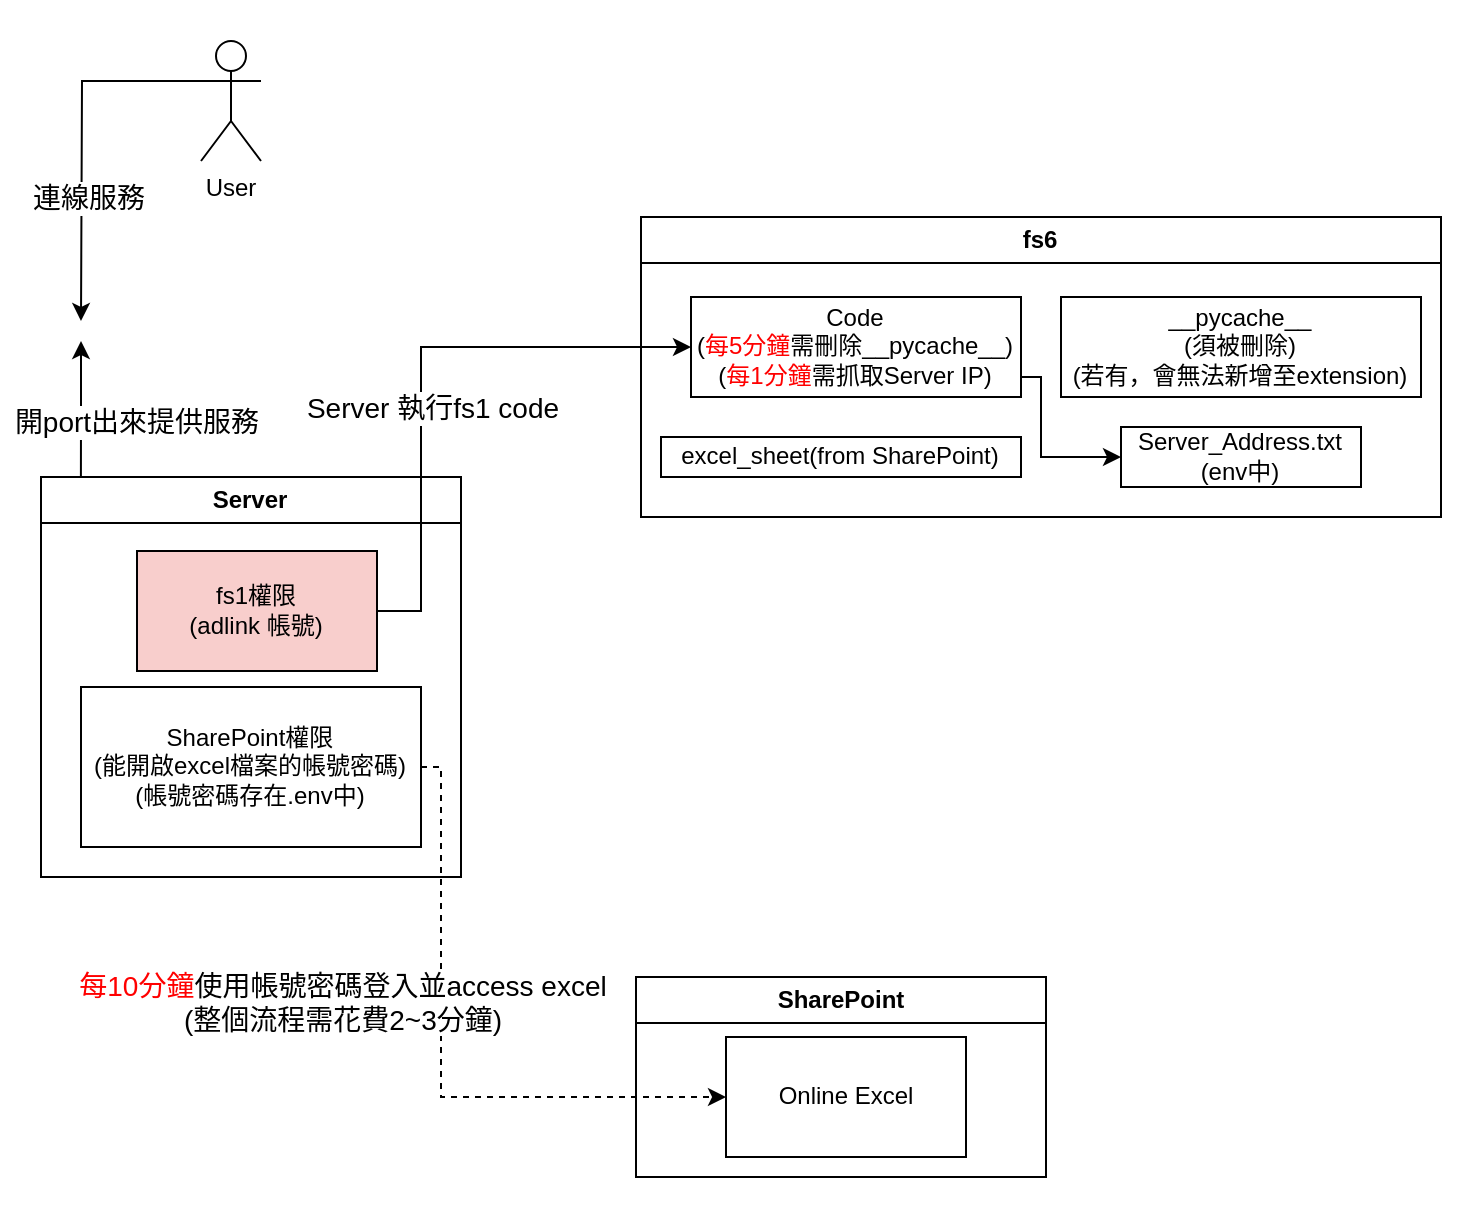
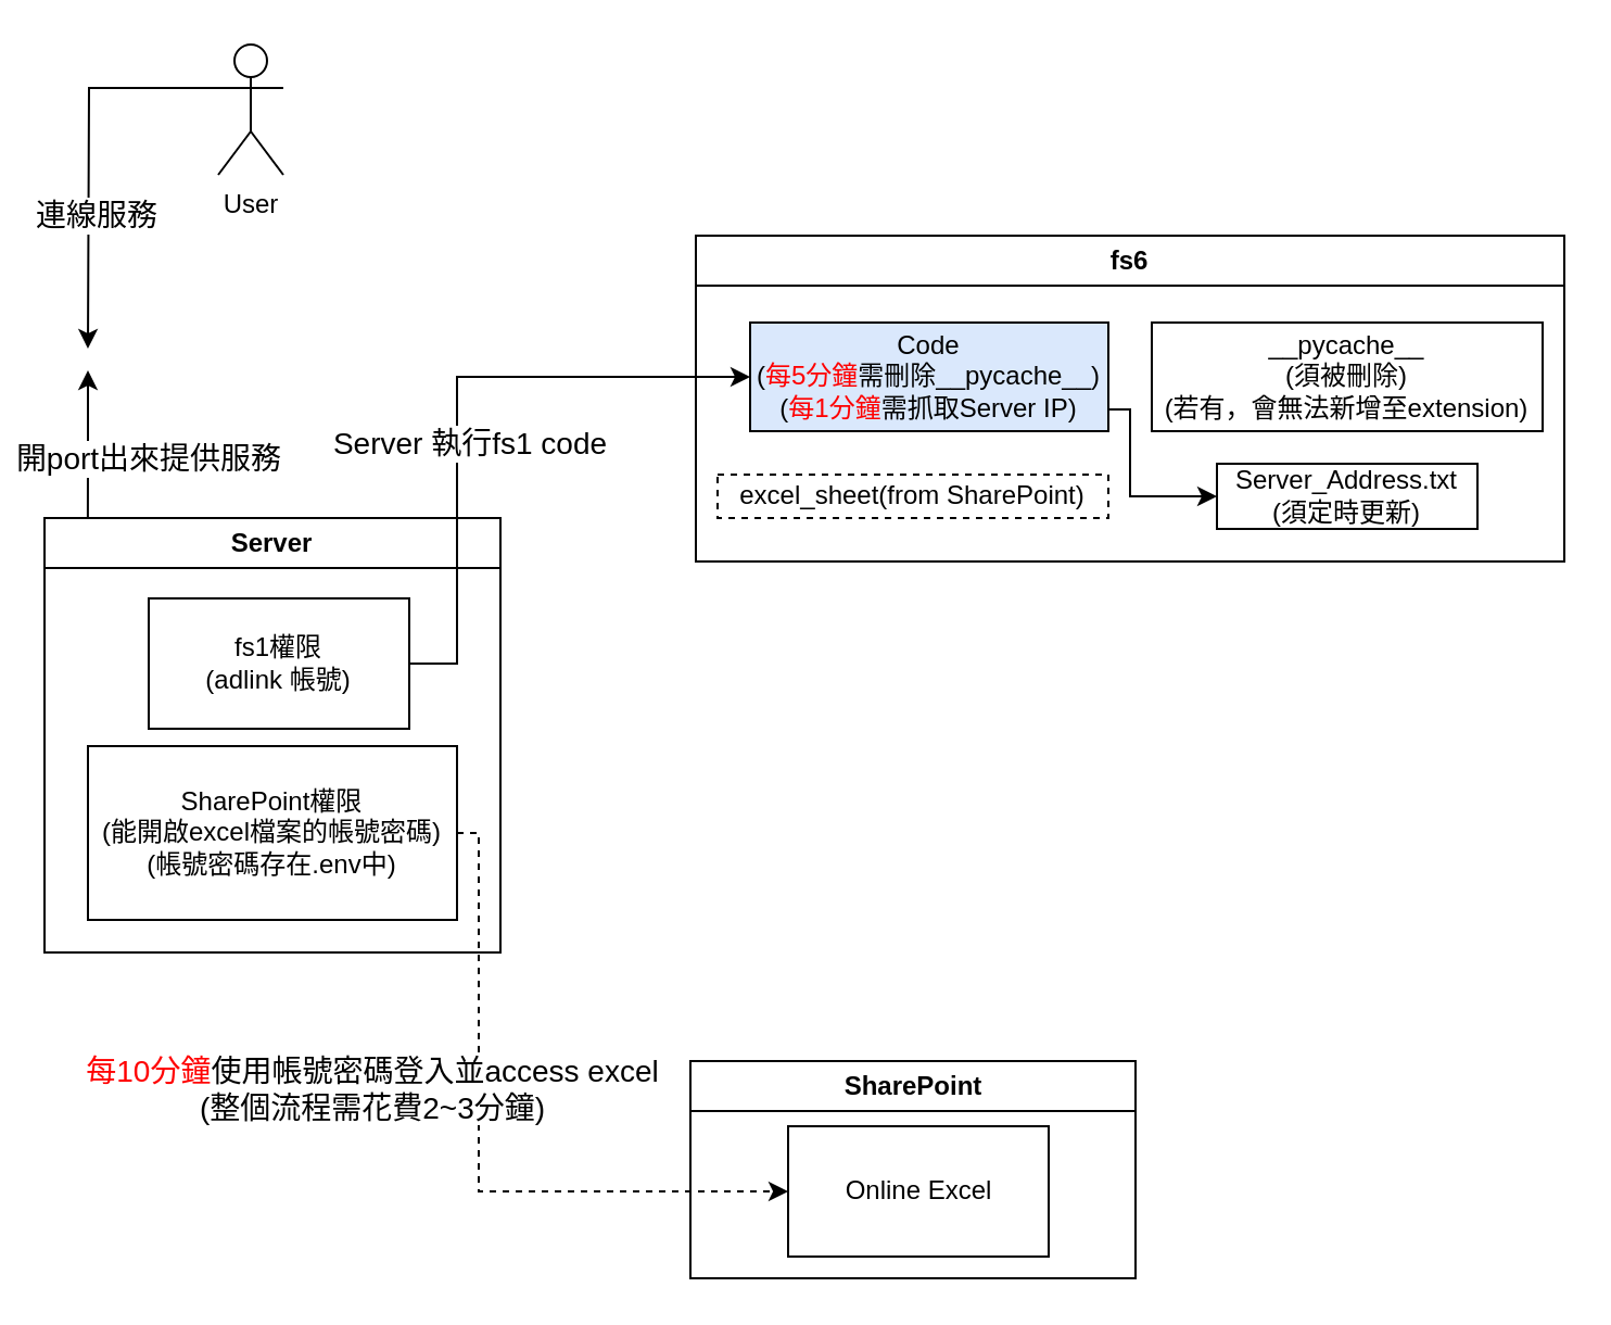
  <mxCell id="0" />
  <mxCell id="1" parent="0" />
  <mxCell id="2" value="fs6" style="swimlane;whiteSpace=wrap;html=1;" vertex="1" parent="1"><mxGeometry x="320" y="108" width="400" height="150" as="geometry" /></mxCell>
  <mxCell id="3" style="edgeStyle=orthogonalEdgeStyle;rounded=0;orthogonalLoop=1;jettySize=auto;html=1;exitX=1;exitY=1;exitDx=0;exitDy=0;entryX=0;entryY=0.5;entryDx=0;entryDy=0;" edge="1" parent="2" source="4" target="6"><mxGeometry relative="1" as="geometry"><Array as="points"><mxPoint x="190" y="80" /><mxPoint x="200" y="80" /><mxPoint x="200" y="120" /></Array></mxGeometry></mxCell>
- <mxCell id="4" value="Code&lt;br&gt;(&lt;font color=&quot;#ff0000&quot;&gt;每5分鐘&lt;/font&gt;需刪除__pycache__)&lt;br&gt;(&lt;font color=&quot;#ff0000&quot;&gt;每1分鐘&lt;/font&gt;需抓取Server IP)" style="whiteSpace=wrap;html=1;" vertex="1" parent="2"><mxGeometry x="25" y="40" width="165" height="50" as="geometry" /></mxCell>
- <mxCell id="5" value="excel_sheet(from SharePoint)" style="whiteSpace=wrap;html=1;" vertex="1" parent="2"><mxGeometry x="10" y="110" width="180" height="20" as="geometry" /></mxCell>
- <mxCell id="6" value="Server_Address.txt&lt;br&gt;(env中)" style="whiteSpace=wrap;html=1;" vertex="1" parent="2"><mxGeometry x="240" y="105" width="120" height="30" as="geometry" /></mxCell>
+ <mxCell id="4" value="Code&lt;br&gt;(&lt;font color=&quot;#ff0000&quot;&gt;每5分鐘&lt;/font&gt;需刪除__pycache__)&lt;br&gt;(&lt;font color=&quot;#ff0000&quot;&gt;每1分鐘&lt;/font&gt;需抓取Server IP)" style="whiteSpace=wrap;html=1;fillColor=#dae8fc;" vertex="1" parent="2"><mxGeometry x="25" y="40" width="165" height="50" as="geometry" /></mxCell>
+ <mxCell id="5" value="excel_sheet(from SharePoint)" style="whiteSpace=wrap;html=1;dashed=1;" vertex="1" parent="2"><mxGeometry x="10" y="110" width="180" height="20" as="geometry" /></mxCell>
+ <mxCell id="6" value="Server_Address.txt&lt;br&gt;(須定時更新)" style="whiteSpace=wrap;html=1;" vertex="1" parent="2"><mxGeometry x="240" y="105" width="120" height="30" as="geometry" /></mxCell>
  <mxCell id="7" value="SharePoint" style="swimlane;whiteSpace=wrap;html=1;" vertex="1" parent="1"><mxGeometry x="317.5" y="488" width="205" height="100" as="geometry" /></mxCell>
  <mxCell id="8" value="Online Excel" style="whiteSpace=wrap;html=1;" vertex="1" parent="7"><mxGeometry x="45" y="30" width="120" height="60" as="geometry" /></mxCell>
  <mxCell id="9" style="edgeStyle=orthogonalEdgeStyle;rounded=0;orthogonalLoop=1;jettySize=auto;html=1;exitX=0.095;exitY=0.01;exitDx=0;exitDy=0;exitPerimeter=0;" edge="1" parent="1" source="11"><mxGeometry relative="1" as="geometry"><mxPoint x="40" y="170" as="targetPoint" /></mxGeometry></mxCell>
  <mxCell id="10" value="&lt;font style=&quot;font-size: 14px;&quot;&gt;開port出來提供服務&lt;/font&gt;" style="edgeLabel;html=1;align=center;verticalAlign=middle;resizable=0;points=[];" vertex="1" connectable="0" parent="9"><mxGeometry x="-0.166" y="2" relative="1" as="geometry"><mxPoint x="30" as="offset" /></mxGeometry></mxCell>
  <mxCell id="11" value="Server" style="swimlane;whiteSpace=wrap;html=1;" vertex="1" parent="1"><mxGeometry x="20" y="238" width="210" height="200" as="geometry" /></mxCell>
- <mxCell id="12" value="fs1權限&lt;br&gt;(adlink 帳號)" style="whiteSpace=wrap;html=1;fillColor=#f8cecc;" vertex="1" parent="11"><mxGeometry x="48" y="37" width="120" height="60" as="geometry" /></mxCell>
+ <mxCell id="12" value="fs1權限&lt;br&gt;(adlink 帳號)" style="whiteSpace=wrap;html=1;" vertex="1" parent="11"><mxGeometry x="48" y="37" width="120" height="60" as="geometry" /></mxCell>
  <mxCell id="13" value="SharePoint權限&lt;br&gt;(能開啟excel檔案的帳號密碼)&lt;br&gt;(帳號密碼存在.env中)" style="whiteSpace=wrap;html=1;" vertex="1" parent="11"><mxGeometry x="20" y="105" width="170" height="80" as="geometry" /></mxCell>
  <mxCell id="14" style="edgeStyle=orthogonalEdgeStyle;rounded=0;orthogonalLoop=1;jettySize=auto;html=1;exitX=1;exitY=0.5;exitDx=0;exitDy=0;entryX=0;entryY=0.5;entryDx=0;entryDy=0;" edge="1" parent="1" source="12" target="4"><mxGeometry relative="1" as="geometry"><Array as="points"><mxPoint x="210" y="305" /><mxPoint x="210" y="173" /></Array></mxGeometry></mxCell>
  <mxCell id="15" value="&lt;font style=&quot;font-size: 14px;&quot;&gt;Server 執行fs1 code&lt;/font&gt;" style="edgeLabel;html=1;align=center;verticalAlign=middle;resizable=0;points=[];" vertex="1" connectable="0" parent="14"><mxGeometry x="0.355" y="-1" relative="1" as="geometry"><mxPoint x="-37" y="29" as="offset" /></mxGeometry></mxCell>
  <mxCell id="16" style="edgeStyle=orthogonalEdgeStyle;rounded=0;orthogonalLoop=1;jettySize=auto;html=1;exitX=1;exitY=0.5;exitDx=0;exitDy=0;entryX=0;entryY=0.5;entryDx=0;entryDy=0;dashed=1;" edge="1" parent="1" source="13" target="8"><mxGeometry relative="1" as="geometry"><Array as="points"><mxPoint x="220" y="383" /><mxPoint x="220" y="548" /></Array></mxGeometry></mxCell>
  <mxCell id="17" value="&lt;font style=&quot;font-size: 14px;&quot;&gt;&lt;font color=&quot;#ff0000&quot;&gt;每10分鐘&lt;/font&gt;使用帳號密碼登入並access excel&lt;br&gt;(整個流程需花費2~3分鐘)&lt;/font&gt;" style="edgeLabel;html=1;align=center;verticalAlign=middle;resizable=0;points=[];" vertex="1" connectable="0" parent="16"><mxGeometry x="0.304" y="-2" relative="1" as="geometry"><mxPoint x="-82" y="-50" as="offset" /></mxGeometry></mxCell>
  <mxCell id="18" value="__pycache__&lt;br&gt;(須被刪除)&lt;br&gt;(若有，會無法新增至extension)" style="whiteSpace=wrap;html=1;" vertex="1" parent="1"><mxGeometry x="530" y="148" width="180" height="50" as="geometry" /></mxCell>
  <mxCell id="19" style="edgeStyle=orthogonalEdgeStyle;rounded=0;orthogonalLoop=1;jettySize=auto;html=1;exitX=0;exitY=0.333;exitDx=0;exitDy=0;exitPerimeter=0;" edge="1" parent="1" source="21"><mxGeometry relative="1" as="geometry"><mxPoint x="40" y="160" as="targetPoint" /></mxGeometry></mxCell>
  <mxCell id="20" value="&lt;font style=&quot;font-size: 14px;&quot;&gt;連線服務&lt;/font&gt;" style="edgeLabel;html=1;align=center;verticalAlign=middle;resizable=0;points=[];" vertex="1" connectable="0" parent="19"><mxGeometry x="0.316" y="3" relative="1" as="geometry"><mxPoint as="offset" /></mxGeometry></mxCell>
  <mxCell id="21" value="User" style="shape=umlActor;verticalLabelPosition=bottom;verticalAlign=top;html=1;outlineConnect=0;" vertex="1" parent="1"><mxGeometry x="100" y="20" width="30" height="60" as="geometry" /></mxCell>
